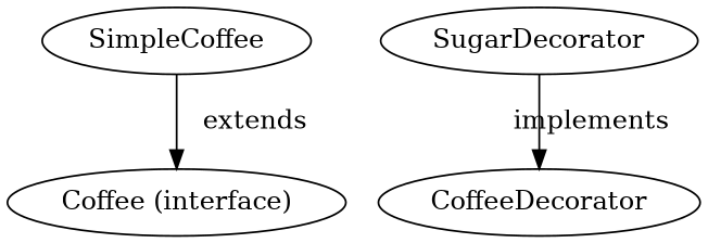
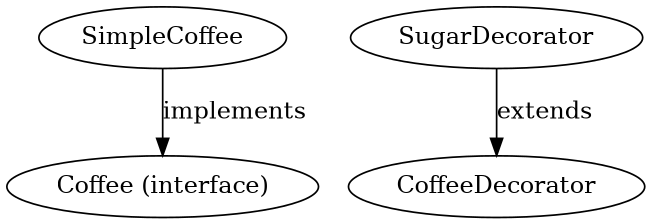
  digraph {
    n1 [label="Coffee (interface)"]
    n2 [label=SimpleCoffee]
    n3 [label=CoffeeDecorator]
    n4 [label=SugarDecorator]
-   n2 -> n1 [label=extends]
-   n4 -> n3 [label=implements]
+   n2 -> n1 [label=implements]
+   n4 -> n3 [label=extends]
  }
